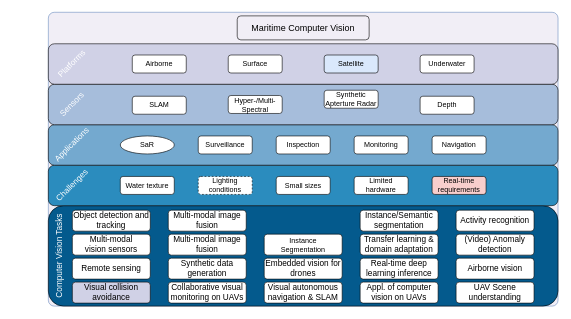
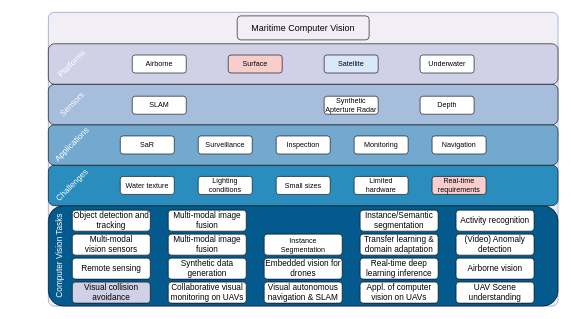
  <mxCell id="0" />
  <mxCell id="1" parent="0" />
  <mxCell id="2" value="" style="rounded=1;whiteSpace=wrap;html=1;fontSize=13.772;fillColor=#f1eef6;arcSize=2;strokeColor=#6c8ebf;" vertex="1" parent="1"><mxGeometry width="850" height="490" as="geometry" x="80" y="20" /></mxCell>
  <mxCell id="3" value="" style="rounded=1;whiteSpace=wrap;html=1;fontSize=13.772;fillColor=#045a8d;" vertex="1" parent="1"><mxGeometry y="342.5" width="850" height="167.5" as="geometry" x="80" /></mxCell>
  <mxCell id="4" value="" style="rounded=1;whiteSpace=wrap;html=1;fontSize=13.772;fillColor=#2b8cbe;" vertex="1" parent="1"><mxGeometry y="275" width="850" height="67.5" as="geometry" x="80" /></mxCell>
  <mxCell id="5" value="" style="rounded=1;whiteSpace=wrap;html=1;fontSize=13.772;fillColor=#74a9cf;" vertex="1" parent="1"><mxGeometry y="207.5" width="850" height="67.5" as="geometry" x="80" /></mxCell>
  <mxCell id="6" value="" style="rounded=1;whiteSpace=wrap;html=1;fontSize=13.772;fillColor=#a6bddb;" vertex="1" parent="1"><mxGeometry y="140" width="850" height="67.5" as="geometry" x="80" /></mxCell>
  <mxCell id="7" value="" style="rounded=1;whiteSpace=wrap;html=1;fontSize=13.772;fillColor=#d0d1e6;" vertex="1" parent="1"><mxGeometry y="72.5" width="850" height="67.5" as="geometry" x="80" /></mxCell>
  <mxCell id="8" value="&lt;font style=&quot;font-size: 15px;&quot;&gt;Maritime Computer Vision&lt;/font&gt;" style="rounded=1;whiteSpace=wrap;html=1;fillColor=none;" vertex="1" parent="1"><mxGeometry x="395" y="26" width="220" height="40" as="geometry" /></mxCell>
  <mxCell id="9" value="Airborne" style="rounded=1;whiteSpace=wrap;html=1;" vertex="1" parent="1"><mxGeometry x="220" y="91.25" width="90" height="30" as="geometry" /></mxCell>
- <mxCell id="10" value="Surface" style="rounded=1;whiteSpace=wrap;html=1;" vertex="1" parent="1"><mxGeometry x="380" y="91.25" width="90" height="30" as="geometry" /></mxCell>
+ <mxCell id="10" value="Surface" style="rounded=1;whiteSpace=wrap;html=1;fillColor=#f8cecc;" vertex="1" parent="1"><mxGeometry x="380" y="91.25" width="90" height="30" as="geometry" /></mxCell>
  <mxCell id="11" value="Satellite" style="rounded=1;whiteSpace=wrap;html=1;fillColor=#dae8fc;" vertex="1" parent="1"><mxGeometry x="540" y="91.25" width="90" height="30" as="geometry" /></mxCell>
  <mxCell id="12" value="Underwater" style="rounded=1;whiteSpace=wrap;html=1;" vertex="1" parent="1"><mxGeometry x="700" y="91.25" width="90" height="30" as="geometry" /></mxCell>
- <mxCell id="13" value="SaR" style="ellipse;whiteSpace=wrap;html=1;" vertex="1" parent="1"><mxGeometry x="200" y="226.25" width="90" height="30" as="geometry" /></mxCell>
+ <mxCell id="13" value="SaR" style="rounded=1;whiteSpace=wrap;html=1;" vertex="1" parent="1"><mxGeometry x="200" y="226.25" width="90" height="30" as="geometry" /></mxCell>
  <mxCell id="14" value="Surveillance" style="rounded=1;whiteSpace=wrap;html=1;" vertex="1" parent="1"><mxGeometry x="330" y="226.25" width="90" height="30" as="geometry" /></mxCell>
  <mxCell id="15" value="Inspection" style="rounded=1;whiteSpace=wrap;html=1;" vertex="1" parent="1"><mxGeometry x="460" y="226.25" width="90" height="30" as="geometry" /></mxCell>
  <mxCell id="16" value="Navigation" style="rounded=1;whiteSpace=wrap;html=1;" vertex="1" parent="1"><mxGeometry x="720" y="226.25" width="90" height="30" as="geometry" /></mxCell>
  <mxCell id="17" value="Monitoring" style="rounded=1;whiteSpace=wrap;html=1;" vertex="1" parent="1"><mxGeometry x="590" y="226.25" width="90" height="30" as="geometry" /></mxCell>
  <mxCell id="18" value="SLAM" style="rounded=1;whiteSpace=wrap;html=1;" vertex="1" parent="1"><mxGeometry x="220" y="160" width="90" height="30" as="geometry" /></mxCell>
- <mxCell id="19" value="Hyper-/Multi-Spectral" style="rounded=1;whiteSpace=wrap;html=1;" vertex="1" parent="1"><mxGeometry x="380" y="158.75" width="90" height="30" as="geometry" /></mxCell>
- <mxCell id="20" value="Synthetic Apterture Radar" style="rounded=1;whiteSpace=wrap;html=1;" vertex="1" parent="1"><mxGeometry x="540" y="150" width="90" height="30" as="geometry" /></mxCell>
+ <mxCell id="20" value="Synthetic Apterture Radar" style="rounded=1;whiteSpace=wrap;html=1;" vertex="1" parent="1"><mxGeometry x="540" y="160" width="90" height="30" as="geometry" /></mxCell>
  <mxCell id="21" value="Depth" style="rounded=1;whiteSpace=wrap;html=1;" vertex="1" parent="1"><mxGeometry x="700" y="160" width="90" height="30" as="geometry" /></mxCell>
  <mxCell id="22" value="&lt;span dir=&quot;ltr&quot; role=&quot;presentation&quot; style=&quot;left: 442.794px; top: 869.774px; font-size: 13.772px; font-family: sans-serif; transform: scaleX(0.898);&quot;&gt;Object detection and tracking&lt;/span&gt;" style="rounded=1;whiteSpace=wrap;html=1;" vertex="1" parent="1"><mxGeometry x="120" y="350" width="130" height="35" as="geometry" /></mxCell>
  <mxCell id="23" value="Water texture" style="rounded=1;whiteSpace=wrap;html=1;" vertex="1" parent="1"><mxGeometry x="200" y="293.75" width="90" height="30" as="geometry" /></mxCell>
- <mxCell id="24" value="Lighting conditions" style="rounded=1;whiteSpace=wrap;html=1;dashed=1;" vertex="1" parent="1"><mxGeometry x="330" y="293.75" width="90" height="30" as="geometry" /></mxCell>
+ <mxCell id="24" value="Lighting conditions" style="rounded=1;whiteSpace=wrap;html=1;" vertex="1" parent="1"><mxGeometry x="330" y="293.75" width="90" height="30" as="geometry" /></mxCell>
  <mxCell id="25" value="Small sizes" style="rounded=1;whiteSpace=wrap;html=1;" vertex="1" parent="1"><mxGeometry x="460" y="293.75" width="90" height="30" as="geometry" /></mxCell>
  <mxCell id="26" value="Limited hardware" style="rounded=1;whiteSpace=wrap;html=1;" vertex="1" parent="1"><mxGeometry x="590" y="293.75" width="90" height="30" as="geometry" /></mxCell>
  <mxCell id="27" value="Real-time requirements" style="rounded=1;whiteSpace=wrap;html=1;fillColor=#f8cecc;" vertex="1" parent="1"><mxGeometry x="720" y="293.75" width="90" height="30" as="geometry" /></mxCell>
  <mxCell id="28" value="&lt;span dir=&quot;ltr&quot; role=&quot;presentation&quot; style=&quot;left: 442.794px; top: 898.476px; font-size: 13.772px; font-family: sans-serif; transform: scaleX(0.947);&quot;&gt;Multi-modal image fusion&lt;/span&gt;" style="rounded=1;whiteSpace=wrap;html=1;" vertex="1" parent="1"><mxGeometry x="280" y="350" width="130" height="35" as="geometry" /></mxCell>
  <mxCell id="29" value="&lt;span dir=&quot;ltr&quot; role=&quot;presentation&quot; style=&quot;left: 442.794px; top: 898.476px; font-size: 13.772px; font-family: sans-serif; transform: scaleX(0.947);&quot;&gt;Multi-modal image fusion&lt;/span&gt;" style="rounded=1;whiteSpace=wrap;html=1;" vertex="1" parent="1"><mxGeometry x="280" y="390" width="130" height="35" as="geometry" /></mxCell>
  <mxCell id="30" value="&lt;span dir=&quot;ltr&quot; role=&quot;presentation&quot; style=&quot;left: 85.11px; top: 398.187px; font-size: 13.772px; font-family: sans-serif; transform: scaleX(0.966);&quot;&gt;Activity recognition&lt;/span&gt;" style="rounded=1;whiteSpace=wrap;html=1;fontSize=13.772;" vertex="1" parent="1"><mxGeometry x="760" y="350" width="130" height="35" as="geometry" /></mxCell>
  <mxCell id="31" value="&lt;span dir=&quot;ltr&quot; role=&quot;presentation&quot; style=&quot;left: 85.11px; top: 425.522px; font-size: 13.772px; font-family: sans-serif; transform: scaleX(0.889);&quot;&gt;Instance/Semantic segmentation&lt;/span&gt;" style="rounded=1;whiteSpace=wrap;html=1;" vertex="1" parent="1"><mxGeometry x="600" y="350" width="130" height="35" as="geometry" /></mxCell>
  <mxCell id="32" value="&lt;div&gt;&lt;span dir=&quot;ltr&quot; role=&quot;presentation&quot; style=&quot;left: 85.11px; top: 370.852px; font-size: 13.772px; font-family: sans-serif; transform: scaleX(0.928);&quot;&gt;(Video) Anomaly detection&lt;/span&gt;&lt;/div&gt;" style="rounded=1;whiteSpace=wrap;html=1;" vertex="1" parent="1"><mxGeometry x="760" y="390" width="130" height="35" as="geometry" /></mxCell>
  <mxCell id="33" value="&lt;div&gt;&lt;span dir=&quot;ltr&quot; role=&quot;presentation&quot; style=&quot;left: 442.794px; top: 955.879px; font-size: 13.772px; font-family: sans-serif; transform: scaleX(0.945);&quot;&gt;Multi-modal &lt;br&gt;&lt;/span&gt;&lt;/div&gt;&lt;div&gt;&lt;span dir=&quot;ltr&quot; role=&quot;presentation&quot; style=&quot;left: 442.794px; top: 955.879px; font-size: 13.772px; font-family: sans-serif; transform: scaleX(0.945);&quot;&gt;vision sensors &lt;/span&gt;&lt;span dir=&quot;ltr&quot; role=&quot;presentation&quot; style=&quot;left: 454.5px; top: 972.405px; font-size: 13.772px; font-family: sans-serif; transform: scaleX(0.873);&quot;&gt;&lt;/span&gt;&lt;/div&gt;&lt;div&gt;&lt;span dir=&quot;ltr&quot; role=&quot;presentation&quot; style=&quot;left: 454.5px; top: 972.405px; font-size: 13.772px; font-family: sans-serif; transform: scaleX(0.873);&quot;&gt;&lt;/span&gt;&lt;/div&gt;" style="rounded=1;whiteSpace=wrap;html=1;" vertex="1" parent="1"><mxGeometry x="120" y="390" width="130" height="35" as="geometry" /></mxCell>
  <mxCell id="34" value="&lt;span dir=&quot;ltr&quot; role=&quot;presentation&quot; style=&quot;left: 85.11px; top: 452.856px; font-size: 13.772px; font-family: sans-serif; transform: scaleX(0.872);&quot;&gt;UAV Scene understanding&lt;br&gt;&lt;/span&gt;" style="rounded=1;whiteSpace=wrap;html=1;" vertex="1" parent="1"><mxGeometry x="760" y="470" width="130" height="35" as="geometry" /></mxCell>
  <mxCell id="35" value="&lt;span dir=&quot;ltr&quot; role=&quot;presentation&quot; style=&quot;left: 85.11px; top: 562.195px; font-size: 13.772px; font-family: sans-serif; transform: scaleX(0.901);&quot;&gt;Embedded vision for drones&lt;/span&gt;" style="rounded=1;whiteSpace=wrap;html=1;" vertex="1" parent="1"><mxGeometry x="440" y="430" width="130" height="35" as="geometry" /></mxCell>
  <mxCell id="36" value="&lt;span dir=&quot;ltr&quot; role=&quot;presentation&quot; style=&quot;left: 85.11px; top: 534.86px; font-size: 13.772px; font-family: sans-serif; transform: scaleX(0.887);&quot;&gt;Remote sensing &lt;/span&gt;" style="rounded=1;whiteSpace=wrap;html=1;" vertex="1" parent="1"><mxGeometry x="120" y="430" width="130" height="35" as="geometry" /></mxCell>
  <mxCell id="37" value="&lt;font style=&quot;font-size: 13.772px;&quot;&gt;&lt;span dir=&quot;ltr&quot; role=&quot;presentation&quot; style=&quot;left: 85.11px; top: 507.526px; font-size: 13.772px; font-family: sans-serif; transform: scaleX(0.885);&quot;&gt;Transfer learning &amp;amp; domain adaptation&lt;/span&gt;&lt;/font&gt;" style="rounded=1;whiteSpace=wrap;html=1;" vertex="1" parent="1"><mxGeometry x="600" y="390" width="130" height="35" as="geometry" /></mxCell>
  <mxCell id="38" value="&lt;span dir=&quot;ltr&quot; role=&quot;presentation&quot; style=&quot;left: 85.11px; top: 480.191px; font-size: 13.772px; font-family: sans-serif; transform: scaleX(0.887);&quot;&gt;Synthetic data generation&lt;/span&gt;" style="rounded=1;whiteSpace=wrap;html=1;" vertex="1" parent="1"><mxGeometry x="280" y="430" width="130" height="35" as="geometry" /></mxCell>
  <mxCell id="39" value="&lt;span dir=&quot;ltr&quot; role=&quot;presentation&quot; style=&quot;left: 85.11px; top: 671.533px; font-size: 13.772px; font-family: sans-serif; transform: scaleX(0.913);&quot;&gt;Collaborative visual monitoring on UAVs&lt;br&gt;&lt;/span&gt;" style="rounded=1;whiteSpace=wrap;html=1;" vertex="1" parent="1"><mxGeometry x="280" y="470" width="130" height="35" as="geometry" /></mxCell>
  <mxCell id="40" value="&lt;span dir=&quot;ltr&quot; role=&quot;presentation&quot; style=&quot;left: 85.11px; top: 644.199px; font-size: 13.772px; font-family: sans-serif; transform: scaleX(0.92);&quot;&gt;Visual collision avoidance&lt;/span&gt;" style="rounded=1;whiteSpace=wrap;html=1;fillColor=#d0d1e6;" vertex="1" parent="1"><mxGeometry x="120" y="470" width="130" height="35" as="geometry" /></mxCell>
  <mxCell id="41" value="&lt;span dir=&quot;ltr&quot; role=&quot;presentation&quot; style=&quot;left: 85.11px; top: 616.864px; font-size: 13.772px; font-family: sans-serif; transform: scaleX(0.913);&quot;&gt;Visual autonomous navigation &amp;amp; SLAM&lt;/span&gt;" style="rounded=1;whiteSpace=wrap;html=1;" vertex="1" parent="1"><mxGeometry x="440" y="470" width="130" height="35" as="geometry" /></mxCell>
  <mxCell id="42" value="&lt;span dir=&quot;ltr&quot; role=&quot;presentation&quot; style=&quot;left: 85.11px; top: 589.53px; font-size: 13.772px; font-family: sans-serif; transform: scaleX(0.891);&quot;&gt;Real-time deep learning inference&lt;/span&gt;" style="rounded=1;whiteSpace=wrap;html=1;" vertex="1" parent="1"><mxGeometry x="600" y="430" width="130" height="35" as="geometry" /></mxCell>
  <mxCell id="43" value="&lt;span dir=&quot;ltr&quot; role=&quot;presentation&quot; style=&quot;left: 85.11px; top: 698.868px; font-size: 13.772px; font-family: sans-serif; transform: scaleX(0.908);&quot;&gt;Appl. of computer vision on UAVs&lt;br&gt;&lt;/span&gt;" style="rounded=1;whiteSpace=wrap;html=1;" vertex="1" parent="1"><mxGeometry x="600" y="470" width="130" height="35" as="geometry" /></mxCell>
  <mxCell id="44" value="&lt;font style=&quot;font-size: 13.772px;&quot;&gt;Airborne vision&lt;/font&gt;" style="rounded=1;whiteSpace=wrap;html=1;" vertex="1" parent="1"><mxGeometry x="760" y="430" width="130" height="35" as="geometry" /></mxCell>
  <mxCell id="45" value="&lt;div&gt;Instance &lt;br&gt;&lt;/div&gt;&lt;div&gt;Segmentation&lt;br&gt;&lt;/div&gt;" style="rounded=1;whiteSpace=wrap;html=1;" vertex="1" parent="1"><mxGeometry x="440" y="390" width="130" height="35" as="geometry" /></mxCell>
  <mxCell id="46" value="&lt;font color=&quot;#FFFFFF&quot;&gt;Platforms&lt;/font&gt;" style="text;html=1;strokeColor=none;fillColor=none;align=center;verticalAlign=middle;whiteSpace=wrap;rounded=0;fontSize=13.772;rotation=-45;" vertex="1" parent="1"><mxGeometry x="90" y="91.25" width="60" height="30" as="geometry" /></mxCell>
  <mxCell id="47" value="Sensors" style="text;html=1;strokeColor=none;fillColor=none;align=center;verticalAlign=middle;whiteSpace=wrap;rounded=0;fontSize=13.772;rotation=-45;fontColor=#FFFFFF;" vertex="1" parent="1"><mxGeometry x="90" y="158.75" width="60" height="30" as="geometry" /></mxCell>
  <mxCell id="48" value="Applications" style="text;html=1;strokeColor=none;fillColor=none;align=center;verticalAlign=middle;whiteSpace=wrap;rounded=0;fontSize=13.772;rotation=-45;fontColor=#FFFFFF;" vertex="1" parent="1"><mxGeometry x="90" y="226.25" width="60" height="30" as="geometry" /></mxCell>
  <mxCell id="49" value="&lt;div&gt;Challenges&lt;/div&gt;" style="text;html=1;strokeColor=none;fillColor=none;align=center;verticalAlign=middle;whiteSpace=wrap;rounded=0;fontSize=13.772;rotation=-45;fontColor=#FFFFFF;" vertex="1" parent="1"><mxGeometry x="90" y="293.75" width="60" height="30" as="geometry" /></mxCell>
  <mxCell id="50" value="&lt;div&gt;Computer Vision Tasks&lt;br&gt;&lt;/div&gt;" style="text;html=1;strokeColor=none;fillColor=none;align=center;verticalAlign=middle;whiteSpace=wrap;rounded=0;fontSize=13.772;rotation=-90;fontColor=#FFFFFF;" vertex="1" parent="1"><mxGeometry x="20" y="411.25" width="160" height="30" as="geometry" /></mxCell>
